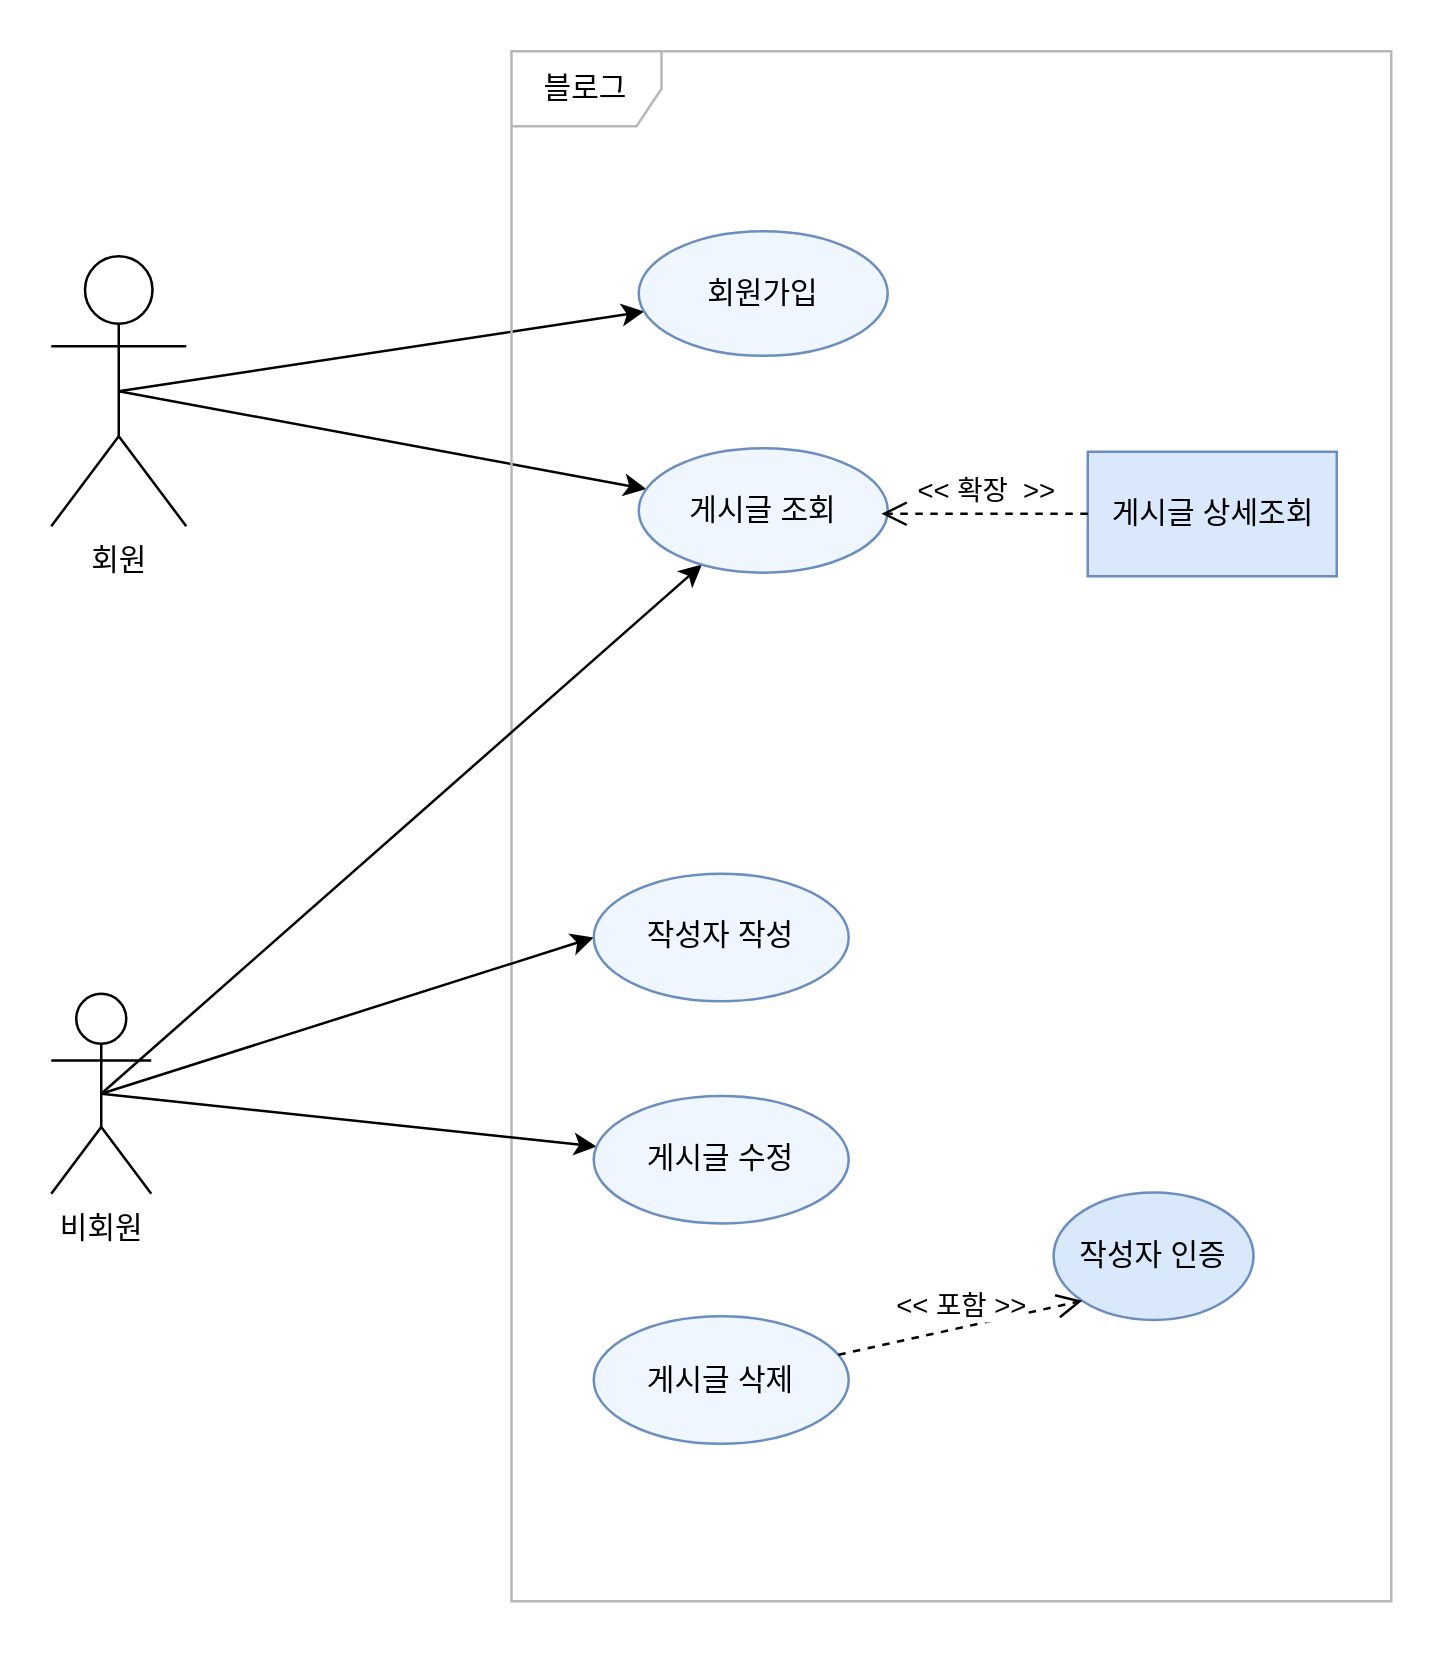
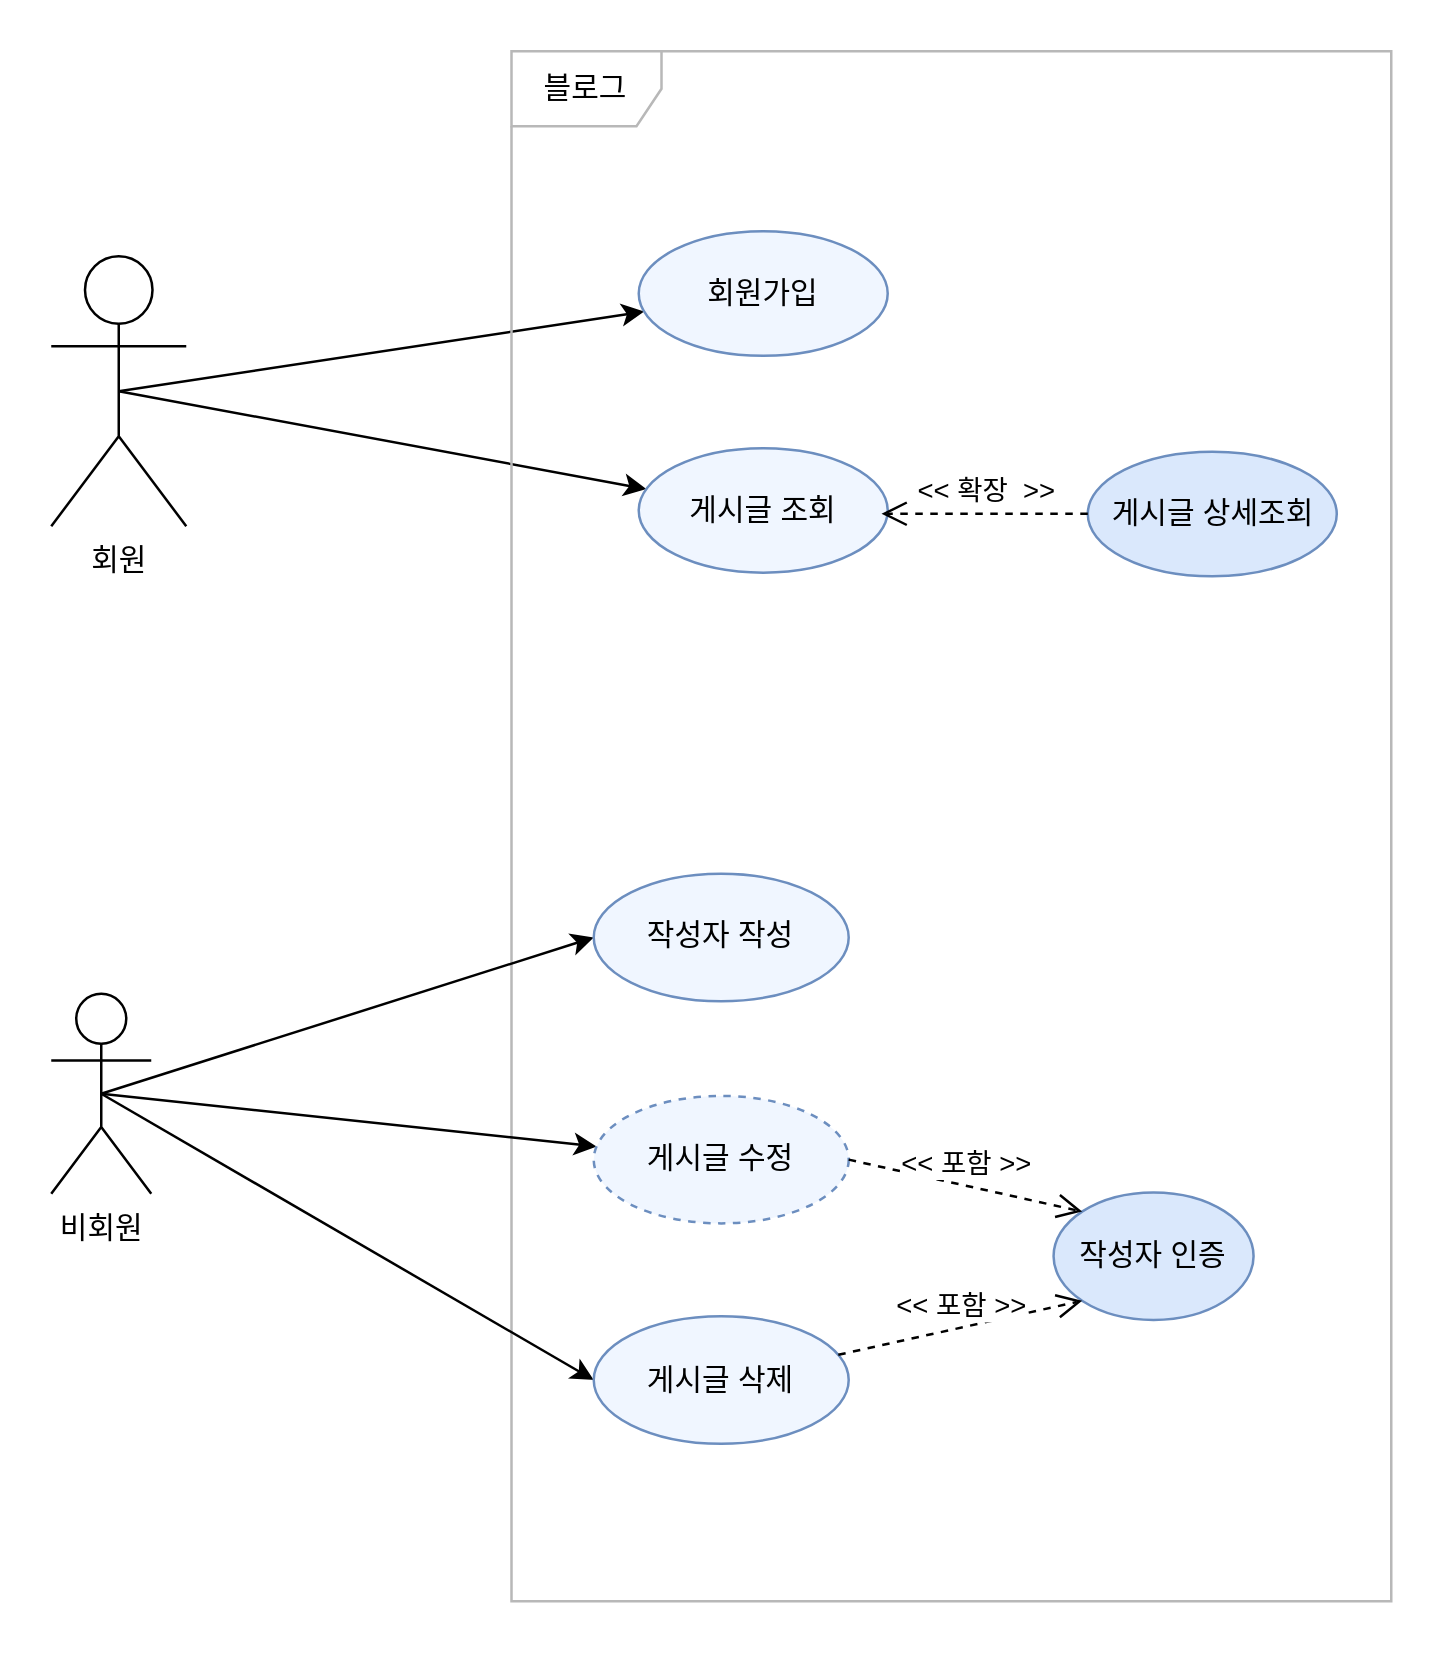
  <mxCell id="0" />
  <mxCell id="1" parent="0" />
  <mxCell id="2" style="rounded=0;orthogonalLoop=1;jettySize=auto;html=1;exitX=0.5;exitY=0.5;exitDx=0;exitDy=0;exitPerimeter=0;" edge="1" parent="1" source="4" target="18"><mxGeometry relative="1" as="geometry" /></mxCell>
  <mxCell id="3" style="rounded=0;orthogonalLoop=1;jettySize=auto;html=1;exitX=0.5;exitY=0.5;exitDx=0;exitDy=0;exitPerimeter=0;" edge="1" parent="1" source="4" target="19"><mxGeometry relative="1" as="geometry" /></mxCell>
  <mxCell id="4" value="회원" style="shape=umlActor;verticalLabelPosition=bottom;verticalAlign=top;html=1;outlineConnect=0;" vertex="1" parent="1"><mxGeometry x="20" y="102" width="54" height="108" as="geometry" /></mxCell>
  <mxCell id="5" value="블로그" style="shape=umlFrame;whiteSpace=wrap;html=1;pointerEvents=0;fillColor=none;strokeColor=#B8B8B8;" vertex="1" parent="1"><mxGeometry x="204.1" y="20" width="351.9" height="620" as="geometry" /></mxCell>
  <mxCell id="6" style="rounded=0;orthogonalLoop=1;jettySize=auto;html=1;exitX=0.5;exitY=0.5;exitDx=0;exitDy=0;exitPerimeter=0;entryX=0;entryY=0.5;entryDx=0;entryDy=0;" edge="1" parent="1" source="9" target="13"><mxGeometry relative="1" as="geometry" /></mxCell>
  <mxCell id="7" style="rounded=0;orthogonalLoop=1;jettySize=auto;html=1;exitX=0.5;exitY=0.5;exitDx=0;exitDy=0;exitPerimeter=0;" edge="1" parent="1" source="9" target="12"><mxGeometry relative="1" as="geometry" /></mxCell>
- <mxCell id="8" style="rounded=0;orthogonalLoop=1;jettySize=auto;html=1;exitX=0.5;exitY=0.5;exitDx=0;exitDy=0;exitPerimeter=0;" edge="1" parent="1" source="9" target="19"><mxGeometry relative="1" as="geometry" /></mxCell>
+ <mxCell id="8" style="rounded=0;orthogonalLoop=1;jettySize=auto;html=1;exitX=0.5;exitY=0.5;exitDx=0;exitDy=0;exitPerimeter=0;entryX=0;entryY=0.5;entryDx=0;entryDy=0;" edge="1" parent="1" source="9" target="11"><mxGeometry relative="1" as="geometry" /></mxCell>
  <mxCell id="9" value="비회원" style="shape=umlActor;verticalLabelPosition=bottom;verticalAlign=top;html=1;outlineConnect=0;" vertex="1" parent="1"><mxGeometry x="20" y="397" width="40" height="80" as="geometry" /></mxCell>
  <mxCell id="10" value="" style="group" vertex="1" connectable="0" parent="1"><mxGeometry x="237" y="349" width="285.91" height="228" as="geometry" /></mxCell>
  <mxCell id="11" value="게시글 삭제" style="ellipse;whiteSpace=wrap;html=1;fillColor=#f0f6ff;strokeColor=#6c8ebf;" vertex="1" parent="10"><mxGeometry y="177.01" width="101.981" height="50.99" as="geometry" /></mxCell>
- <mxCell id="12" value="게시글 수정" style="ellipse;whiteSpace=wrap;html=1;fillColor=#f0f6ff;strokeColor=#6c8ebf;" vertex="1" parent="10"><mxGeometry y="88.869" width="101.981" height="50.99" as="geometry" /></mxCell>
+ <mxCell id="12" value="게시글 수정" style="ellipse;whiteSpace=wrap;html=1;fillColor=#f0f6ff;strokeColor=#6c8ebf;dashed=1;" vertex="1" parent="10"><mxGeometry y="88.869" width="101.981" height="50.99" as="geometry" /></mxCell>
  <mxCell id="13" value="작성자 작성" style="ellipse;whiteSpace=wrap;html=1;fillColor=#f0f6ff;strokeColor=#6c8ebf;" vertex="1" parent="10"><mxGeometry width="101.981" height="50.99" as="geometry" /></mxCell>
  <mxCell id="14" value="작성자 인증" style="ellipse;whiteSpace=wrap;html=1;fillColor=#dae8fc;strokeColor=#6c8ebf;" vertex="1" parent="10"><mxGeometry x="183.929" y="127.476" width="80" height="50.99" as="geometry" /></mxCell>
+ <mxCell id="15" value="&amp;lt;&amp;lt; 포함 &amp;gt;&amp;gt;" style="html=1;verticalAlign=bottom;endArrow=open;dashed=1;endSize=8;elbow=vertical;rounded=0;exitX=1;exitY=0.5;exitDx=0;exitDy=0;entryX=0;entryY=0;entryDx=0;entryDy=0;" edge="1" parent="10" source="12" target="14"><mxGeometry relative="1" as="geometry"><mxPoint x="155.52" y="140.063" as="sourcePoint" /><mxPoint x="93.604" y="137.674" as="targetPoint" /></mxGeometry></mxCell>
  <mxCell id="16" value="&amp;lt;&amp;lt; 포함 &amp;gt;&amp;gt;" style="html=1;verticalAlign=bottom;endArrow=open;dashed=1;endSize=8;elbow=vertical;rounded=0;entryX=0;entryY=1;entryDx=0;entryDy=0;" edge="1" parent="10" source="11" target="14"><mxGeometry relative="1" as="geometry"><mxPoint x="170.818" y="195.949" as="sourcePoint" /><mxPoint x="112.543" y="195.949" as="targetPoint" /></mxGeometry></mxCell>
  <mxCell id="17" value="" style="group" vertex="1" connectable="0" parent="1"><mxGeometry x="255" y="92" width="279.2" height="138" as="geometry" /></mxCell>
  <mxCell id="18" value="회원가입" style="ellipse;whiteSpace=wrap;html=1;fillColor=#f0f6ff;strokeColor=#6c8ebf;" vertex="1" parent="17"><mxGeometry width="99.587" height="49.794" as="geometry" /></mxCell>
  <mxCell id="19" value="게시글 조회" style="ellipse;whiteSpace=wrap;html=1;fillColor=#f0f6ff;strokeColor=#6c8ebf;" vertex="1" parent="17"><mxGeometry y="86.784" width="99.587" height="49.794" as="geometry" /></mxCell>
- <mxCell id="20" value="게시글 상세조회" style="whiteSpace=wrap;html=1;fillColor=#dae8fc;strokeColor=#6c8ebf;rounded=0;" vertex="1" parent="17"><mxGeometry x="179.613" y="88.206" width="99.587" height="49.794" as="geometry" /></mxCell>
+ <mxCell id="20" value="게시글 상세조회" style="ellipse;whiteSpace=wrap;html=1;fillColor=#dae8fc;strokeColor=#6c8ebf;" vertex="1" parent="17"><mxGeometry x="179.613" y="88.206" width="99.587" height="49.794" as="geometry" /></mxCell>
  <mxCell id="21" value="&amp;lt;&amp;lt; 확장&amp;nbsp; &amp;gt;&amp;gt;" style="html=1;verticalAlign=bottom;endArrow=open;dashed=1;endSize=8;edgeStyle=elbowEdgeStyle;elbow=vertical;curved=0;rounded=0;" edge="1" parent="17" source="20"><mxGeometry relative="1" as="geometry"><mxPoint x="154.005" y="113.053" as="sourcePoint" /><mxPoint x="97.098" y="113.053" as="targetPoint" /></mxGeometry></mxCell>
